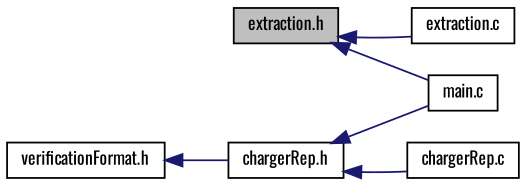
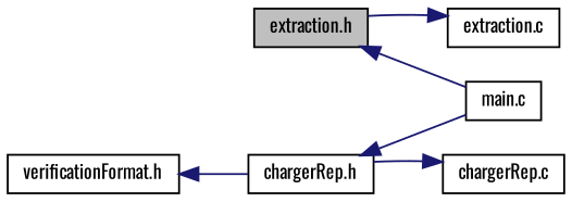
  digraph {
    fontname=Oswald
    rankdir=LR
    node [color=black fillcolor=white fontname=Oswald fontsize=10 shape=record style=filled]
    edge [color=midnightblue dir=back fontname=Oswald fontsize=10 labelfontname=Helvetica labelfontsize=10 style=solid]
    n1 [fillcolor=grey75 fontcolor=black height=0.2 label="extraction.h" width=0.4]
    n2 [height=0.2 label="main.c" width=0.4]
    n3 [height=0.2 label="extraction.c" width=0.4]
    n4 [height=0.2 label="chargerRep.h" width=0.4]
    n5 [height=0.2 label="chargerRep.c" width=0.4]
    n6 [height=0.2 label="verificationFormat.h" width=0.4]
    n1 -> n2
-   n1 -> n3
+   n3 -> n1
    n4 -> n2
-   n4 -> n5
+   n5 -> n4
    n6 -> n4
  }
